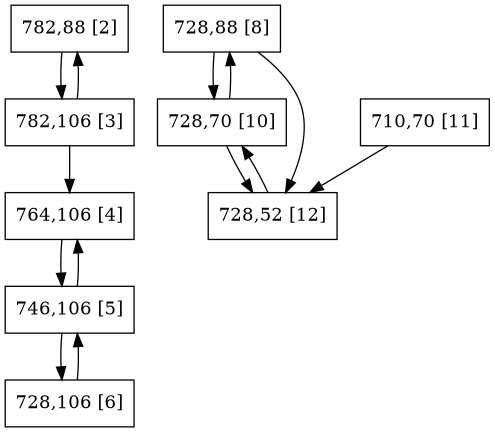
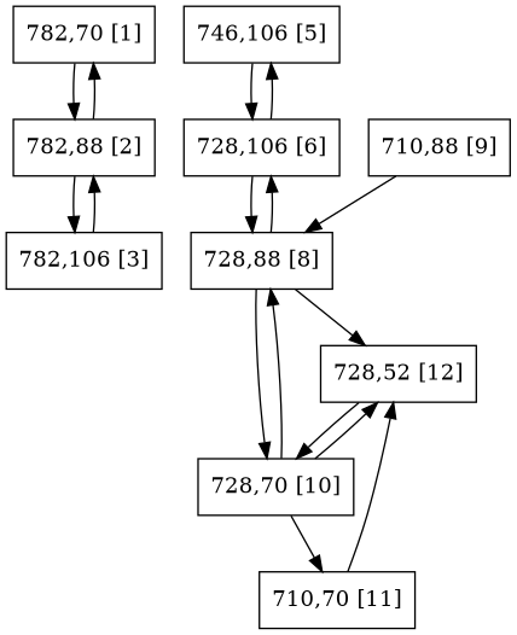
  digraph {
    bgcolor=white
    node [color=black shape=polygon sides=4]
+   n1 [label="782,70 [1]"]
    n2 [label="782,88 [2]"]
    n3 [label="782,106 [3]"]
-   n4 [label="764,106 [4]"]
    n5 [label="746,106 [5]"]
    n6 [label="728,106 [6]"]
    n7 [label="728,88 [8]"]
    n8 [label="728,70 [10]"]
    n9 [label="728,52 [12]"]
+   n10 [label="710,88 [9]"]
    n11 [label="710,70 [11]"]
+   n1 -> n2
+   n2 -> n1
    n2 -> n3
    n3 -> n2
-   n3 -> n4
-   n4 -> n5
-   n5 -> n4
    n5 -> n6
    n6 -> n5
+   n6 -> n7
+   n7 -> n6
    n7 -> n8
    n7 -> n9
    n8 -> n7
    n8 -> n9
+   n8 -> n11
    n9 -> n8
+   n10 -> n7
    n11 -> n9
  }
